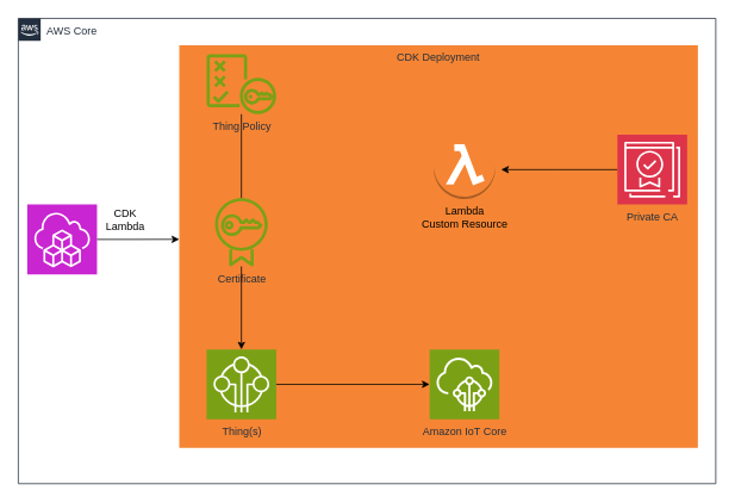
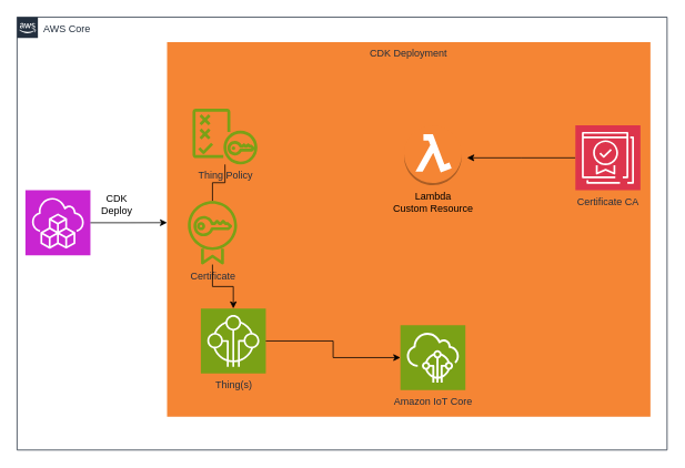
  <mxCell id="0" />
  <mxCell id="1" parent="0" />
  <mxCell id="2" value="CDK Deployment" style="fillColor=#f58534;strokeColor=none;dashed=0;verticalAlign=top;fontStyle=0;fontColor=#232F3D;whiteSpace=wrap;html=1;" vertex="1" parent="1"><mxGeometry x="200" y="50" width="580" height="450" as="geometry" /></mxCell>
  <mxCell id="3" style="edgeStyle=orthogonalEdgeStyle;rounded=0;orthogonalLoop=1;jettySize=auto;html=1;endArrow=none;" edge="1" parent="1" source="4" target="5"><mxGeometry relative="1" as="geometry" /></mxCell>
- <mxCell id="4" value="Thing Policy" style="sketch=0;outlineConnect=0;fontColor=#232F3E;gradientColor=none;fillColor=#7AA116;strokeColor=none;dashed=0;verticalLabelPosition=bottom;verticalAlign=top;align=center;html=1;fontSize=12;fontStyle=0;aspect=fixed;pointerEvents=1;shape=mxgraph.aws4.policy;" vertex="1" parent="1"><mxGeometry x="230.5" y="60" width="78" height="67" as="geometry" /></mxCell>
- <mxCell id="5" value="Certificate" style="sketch=0;outlineConnect=0;fontColor=#232F3E;gradientColor=none;fillColor=#7AA116;strokeColor=none;dashed=0;verticalLabelPosition=bottom;verticalAlign=top;align=center;html=1;fontSize=12;fontStyle=0;aspect=fixed;pointerEvents=1;shape=mxgraph.aws4.certificate_manager;" vertex="1" parent="1"><mxGeometry x="240" y="220" width="59" height="78" as="geometry" /></mxCell>
- <mxCell id="6" value="Thing(s)" style="sketch=0;points=[[0,0,0],[0.25,0,0],[0.5,0,0],[0.75,0,0],[1,0,0],[0,1,0],[0.25,1,0],[0.5,1,0],[0.75,1,0],[1,1,0],[0,0.25,0],[0,0.5,0],[0,0.75,0],[1,0.25,0],[1,0.5,0],[1,0.75,0]];outlineConnect=0;fontColor=#232F3E;fillColor=#7AA116;strokeColor=#ffffff;dashed=0;verticalLabelPosition=bottom;verticalAlign=top;align=center;html=1;fontSize=12;fontStyle=0;aspect=fixed;shape=mxgraph.aws4.resourceIcon;resIcon=mxgraph.aws4.internet_of_things;" vertex="1" parent="1"><mxGeometry x="230.5" y="390" width="78" height="78" as="geometry" /></mxCell>
+ <mxCell id="4" value="Thing Policy" style="sketch=0;outlineConnect=0;fontColor=#232F3E;gradientColor=none;fillColor=#7AA116;strokeColor=none;dashed=0;verticalLabelPosition=bottom;verticalAlign=top;align=center;html=1;fontSize=12;fontStyle=0;aspect=fixed;pointerEvents=1;shape=mxgraph.aws4.policy;" vertex="1" parent="1"><mxGeometry x="230.5" y="130" width="78" height="67" as="geometry" /></mxCell>
+ <mxCell id="5" value="Certificate" style="sketch=0;outlineConnect=0;fontColor=#232F3E;gradientColor=none;fillColor=#7AA116;strokeColor=none;dashed=0;verticalLabelPosition=bottom;verticalAlign=top;align=center;html=1;fontSize=12;fontStyle=0;aspect=fixed;pointerEvents=1;shape=mxgraph.aws4.certificate_manager;" vertex="1" parent="1"><mxGeometry x="225" y="240" width="59" height="78" as="geometry" /></mxCell>
+ <mxCell id="6" value="Thing(s)" style="sketch=0;points=[[0,0,0],[0.25,0,0],[0.5,0,0],[0.75,0,0],[1,0,0],[0,1,0],[0.25,1,0],[0.5,1,0],[0.75,1,0],[1,1,0],[0,0.25,0],[0,0.5,0],[0,0.75,0],[1,0.25,0],[1,0.5,0],[1,0.75,0]];outlineConnect=0;fontColor=#232F3E;fillColor=#7AA116;strokeColor=#ffffff;dashed=0;verticalLabelPosition=bottom;verticalAlign=top;align=center;html=1;fontSize=12;fontStyle=0;aspect=fixed;shape=mxgraph.aws4.resourceIcon;resIcon=mxgraph.aws4.internet_of_things;" vertex="1" parent="1"><mxGeometry x="240.5" y="370" width="78" height="78" as="geometry" /></mxCell>
  <mxCell id="7" value="Amazon IoT Core" style="sketch=0;points=[[0,0,0],[0.25,0,0],[0.5,0,0],[0.75,0,0],[1,0,0],[0,1,0],[0.25,1,0],[0.5,1,0],[0.75,1,0],[1,1,0],[0,0.25,0],[0,0.5,0],[0,0.75,0],[1,0.25,0],[1,0.5,0],[1,0.75,0]];outlineConnect=0;fontColor=#232F3E;fillColor=#7AA116;strokeColor=#ffffff;dashed=0;verticalLabelPosition=bottom;verticalAlign=top;align=center;html=1;fontSize=12;fontStyle=0;aspect=fixed;shape=mxgraph.aws4.resourceIcon;resIcon=mxgraph.aws4.iot_core;" vertex="1" parent="1"><mxGeometry x="480" y="390" width="78" height="78" as="geometry" /></mxCell>
  <mxCell id="8" value="Lambda &lt;br&gt;Custom Resource" style="outlineConnect=0;dashed=0;verticalLabelPosition=bottom;verticalAlign=top;align=center;html=1;shape=mxgraph.aws3.lambda_function;fillColor=#F58534;gradientColor=none;" vertex="1" parent="1"><mxGeometry x="484.5" y="150" width="69" height="72" as="geometry" /></mxCell>
  <mxCell id="9" style="edgeStyle=orthogonalEdgeStyle;rounded=0;orthogonalLoop=1;jettySize=auto;html=1;" edge="1" parent="1" source="10"><mxGeometry relative="1" as="geometry"><mxPoint x="560" y="189" as="targetPoint" /></mxGeometry></mxCell>
- <mxCell id="10" value="Private CA" style="sketch=0;points=[[0,0,0],[0.25,0,0],[0.5,0,0],[0.75,0,0],[1,0,0],[0,1,0],[0.25,1,0],[0.5,1,0],[0.75,1,0],[1,1,0],[0,0.25,0],[0,0.5,0],[0,0.75,0],[1,0.25,0],[1,0.5,0],[1,0.75,0]];outlineConnect=0;fontColor=#232F3E;fillColor=#DD344C;strokeColor=#ffffff;dashed=0;verticalLabelPosition=bottom;verticalAlign=top;align=center;html=1;fontSize=12;fontStyle=0;aspect=fixed;shape=mxgraph.aws4.resourceIcon;resIcon=mxgraph.aws4.private_certificate_authority;" vertex="1" parent="1"><mxGeometry x="690" y="150" width="78" height="78" as="geometry" /></mxCell>
+ <mxCell id="10" value="Certificate CA" style="sketch=0;points=[[0,0,0],[0.25,0,0],[0.5,0,0],[0.75,0,0],[1,0,0],[0,1,0],[0.25,1,0],[0.5,1,0],[0.75,1,0],[1,1,0],[0,0.25,0],[0,0.5,0],[0,0.75,0],[1,0.25,0],[1,0.5,0],[1,0.75,0]];outlineConnect=0;fontColor=#232F3E;fillColor=#DD344C;strokeColor=#ffffff;dashed=0;verticalLabelPosition=bottom;verticalAlign=top;align=center;html=1;fontSize=12;fontStyle=0;aspect=fixed;shape=mxgraph.aws4.resourceIcon;resIcon=mxgraph.aws4.private_certificate_authority;" vertex="1" parent="1"><mxGeometry x="690" y="150" width="78" height="78" as="geometry" /></mxCell>
  <mxCell id="11" style="edgeStyle=orthogonalEdgeStyle;rounded=0;orthogonalLoop=1;jettySize=auto;html=1;entryX=0;entryY=0.5;entryDx=0;entryDy=0;entryPerimeter=0;" edge="1" parent="1" source="6" target="7"><mxGeometry relative="1" as="geometry" /></mxCell>
  <mxCell id="12" style="edgeStyle=orthogonalEdgeStyle;rounded=0;orthogonalLoop=1;jettySize=auto;html=1;entryX=0.5;entryY=0;entryDx=0;entryDy=0;entryPerimeter=0;" edge="1" parent="1" source="5" target="6"><mxGeometry relative="1" as="geometry" /></mxCell>
  <mxCell id="13" value="AWS Core" style="points=[[0,0],[0.25,0],[0.5,0],[0.75,0],[1,0],[1,0.25],[1,0.5],[1,0.75],[1,1],[0.75,1],[0.5,1],[0.25,1],[0,1],[0,0.75],[0,0.5],[0,0.25]];outlineConnect=0;gradientColor=none;html=1;whiteSpace=wrap;fontSize=12;fontStyle=0;container=1;pointerEvents=0;collapsible=0;recursiveResize=0;shape=mxgraph.aws4.group;grIcon=mxgraph.aws4.group_aws_cloud_alt;strokeColor=#232F3E;fillColor=none;verticalAlign=top;align=left;spacingLeft=30;fontColor=#232F3E;dashed=0;" vertex="1" parent="1"><mxGeometry x="20" y="20" width="780" height="520" as="geometry" /></mxCell>
  <mxCell id="14" value="" style="sketch=0;points=[[0,0,0],[0.25,0,0],[0.5,0,0],[0.75,0,0],[1,0,0],[0,1,0],[0.25,1,0],[0.5,1,0],[0.75,1,0],[1,1,0],[0,0.25,0],[0,0.5,0],[0,0.75,0],[1,0.25,0],[1,0.5,0],[1,0.75,0]];outlineConnect=0;fontColor=#232F3E;fillColor=#C925D1;strokeColor=#ffffff;dashed=0;verticalLabelPosition=bottom;verticalAlign=top;align=center;html=1;fontSize=12;fontStyle=0;aspect=fixed;shape=mxgraph.aws4.resourceIcon;resIcon=mxgraph.aws4.cloud_development_kit;" vertex="1" parent="13"><mxGeometry x="10" y="208" width="78" height="78" as="geometry" /></mxCell>
- <mxCell id="15" value="CDK Lambda" style="text;html=1;strokeColor=none;fillColor=none;align=center;verticalAlign=middle;whiteSpace=wrap;rounded=0;" vertex="1" parent="13"><mxGeometry x="90" y="210" width="60" height="30" as="geometry" /></mxCell>
+ <mxCell id="15" value="CDK Deploy" style="text;html=1;strokeColor=none;fillColor=none;align=center;verticalAlign=middle;whiteSpace=wrap;rounded=0;" vertex="1" parent="13"><mxGeometry x="90" y="210" width="60" height="30" as="geometry" /></mxCell>
  <mxCell id="16" style="edgeStyle=orthogonalEdgeStyle;rounded=0;orthogonalLoop=1;jettySize=auto;html=1;entryX=0;entryY=0.482;entryDx=0;entryDy=0;entryPerimeter=0;" edge="1" parent="1" source="14" target="2"><mxGeometry relative="1" as="geometry" /></mxCell>
